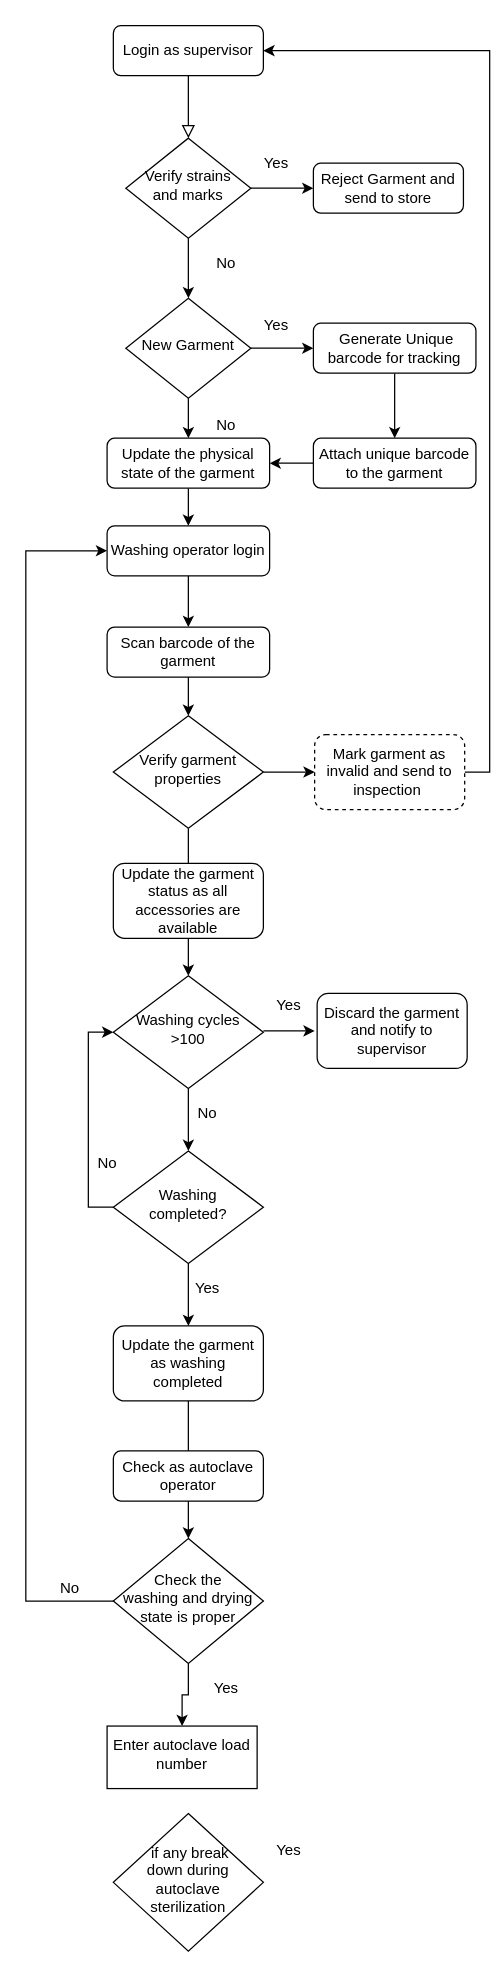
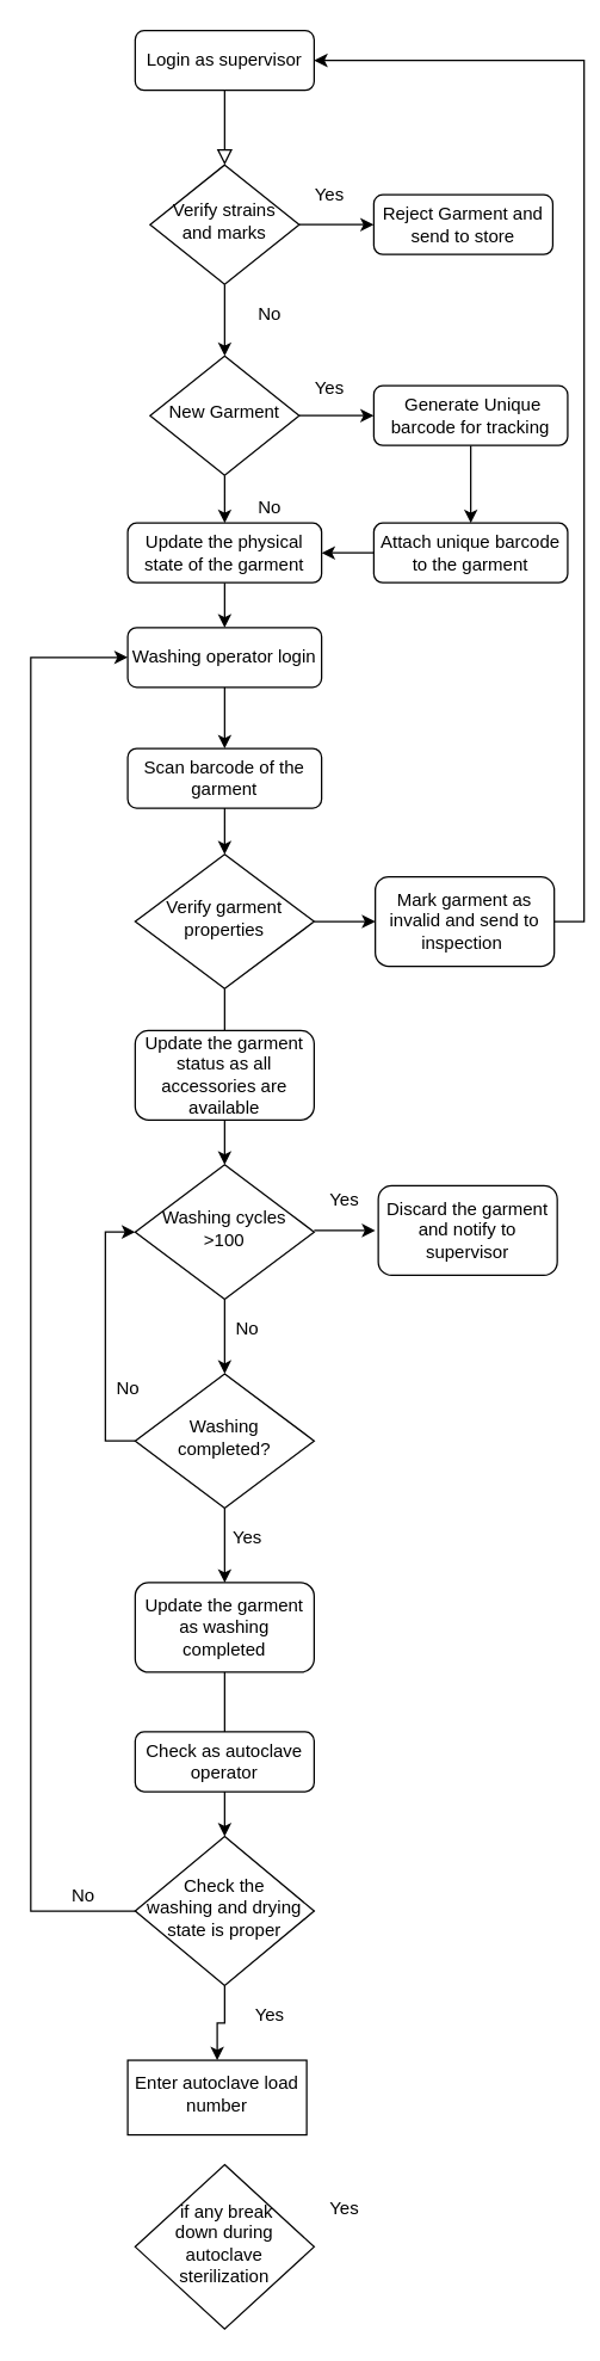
  <mxCell id="0" />
  <mxCell id="1" parent="0" />
  <mxCell id="2" value="" style="rounded=0;html=1;jettySize=auto;orthogonalLoop=1;fontSize=11;endArrow=block;endFill=0;endSize=8;strokeWidth=1;shadow=0;labelBackgroundColor=none;edgeStyle=orthogonalEdgeStyle;" parent="1" source="3" target="6" edge="1"><mxGeometry relative="1" as="geometry" /></mxCell>
  <mxCell id="3" value="Login as supervisor" style="rounded=1;whiteSpace=wrap;html=1;fontSize=12;glass=0;strokeWidth=1;shadow=0;" parent="1" vertex="1"><mxGeometry x="90" y="20" width="120" height="40" as="geometry" /></mxCell>
  <mxCell id="4" style="edgeStyle=orthogonalEdgeStyle;rounded=0;orthogonalLoop=1;jettySize=auto;html=1;exitX=1;exitY=0.5;exitDx=0;exitDy=0;entryX=0;entryY=0.5;entryDx=0;entryDy=0;" edge="1" parent="1" source="6" target="7"><mxGeometry relative="1" as="geometry" /></mxCell>
  <mxCell id="5" style="edgeStyle=orthogonalEdgeStyle;rounded=0;orthogonalLoop=1;jettySize=auto;html=1;exitX=0.5;exitY=1;exitDx=0;exitDy=0;entryX=0.5;entryY=0;entryDx=0;entryDy=0;" edge="1" parent="1" source="6" target="10"><mxGeometry relative="1" as="geometry" /></mxCell>
  <mxCell id="6" value="Verify strains&lt;br&gt;and marks" style="rhombus;whiteSpace=wrap;html=1;shadow=0;fontFamily=Helvetica;fontSize=12;align=center;strokeWidth=1;spacing=6;spacingTop=-4;" parent="1" vertex="1"><mxGeometry x="100" y="110" width="100" height="80" as="geometry" /></mxCell>
  <mxCell id="7" value="Reject Garment and send to store" style="rounded=1;whiteSpace=wrap;html=1;fontSize=12;glass=0;strokeWidth=1;shadow=0;" parent="1" vertex="1"><mxGeometry x="250" y="130" width="120" height="40" as="geometry" /></mxCell>
  <mxCell id="8" value="" style="edgeStyle=orthogonalEdgeStyle;rounded=0;orthogonalLoop=1;jettySize=auto;html=1;" edge="1" parent="1" source="10" target="14"><mxGeometry relative="1" as="geometry" /></mxCell>
  <mxCell id="9" value="" style="edgeStyle=orthogonalEdgeStyle;rounded=0;orthogonalLoop=1;jettySize=auto;html=1;" edge="1" parent="1" source="10" target="24"><mxGeometry relative="1" as="geometry" /></mxCell>
  <mxCell id="10" value="New Garment" style="rhombus;whiteSpace=wrap;html=1;shadow=0;fontFamily=Helvetica;fontSize=12;align=center;strokeWidth=1;spacing=6;spacingTop=-4;" parent="1" vertex="1"><mxGeometry x="100" y="238" width="100" height="80" as="geometry" /></mxCell>
  <mxCell id="11" value="No" style="text;html=1;align=center;verticalAlign=middle;resizable=0;points=[];autosize=1;strokeColor=none;" vertex="1" parent="1"><mxGeometry x="165" y="200" width="30" height="20" as="geometry" /></mxCell>
  <mxCell id="12" value="Yes" style="text;html=1;align=center;verticalAlign=middle;resizable=0;points=[];autosize=1;strokeColor=none;" vertex="1" parent="1"><mxGeometry x="205" y="120" width="30" height="20" as="geometry" /></mxCell>
  <mxCell id="13" value="" style="edgeStyle=orthogonalEdgeStyle;rounded=0;orthogonalLoop=1;jettySize=auto;html=1;" edge="1" parent="1" source="14" target="21"><mxGeometry relative="1" as="geometry" /></mxCell>
  <mxCell id="14" value="&amp;nbsp;Generate Unique barcode for tracking" style="rounded=1;whiteSpace=wrap;html=1;" vertex="1" parent="1"><mxGeometry x="250" y="258" width="130" height="40" as="geometry" /></mxCell>
  <mxCell id="15" value="Yes" style="text;html=1;align=center;verticalAlign=middle;resizable=0;points=[];autosize=1;strokeColor=none;" vertex="1" parent="1"><mxGeometry x="205" y="250" width="30" height="20" as="geometry" /></mxCell>
  <mxCell id="16" value="" style="edgeStyle=orthogonalEdgeStyle;rounded=0;orthogonalLoop=1;jettySize=auto;html=1;" edge="1" parent="1" source="17" target="19"><mxGeometry relative="1" as="geometry" /></mxCell>
  <mxCell id="17" value="Washing operator login" style="rounded=1;whiteSpace=wrap;html=1;" vertex="1" parent="1"><mxGeometry x="85" y="420" width="130" height="40" as="geometry" /></mxCell>
  <mxCell id="18" value="" style="edgeStyle=orthogonalEdgeStyle;rounded=0;orthogonalLoop=1;jettySize=auto;html=1;" edge="1" parent="1" source="19" target="27"><mxGeometry relative="1" as="geometry" /></mxCell>
  <mxCell id="19" value="Scan barcode of the garment" style="rounded=1;whiteSpace=wrap;html=1;" vertex="1" parent="1"><mxGeometry x="85" y="501" width="130" height="40" as="geometry" /></mxCell>
  <mxCell id="20" value="" style="edgeStyle=orthogonalEdgeStyle;rounded=0;orthogonalLoop=1;jettySize=auto;html=1;" edge="1" parent="1" source="21" target="24"><mxGeometry relative="1" as="geometry" /></mxCell>
  <mxCell id="21" value="Attach unique barcode to the garment" style="rounded=1;whiteSpace=wrap;html=1;" vertex="1" parent="1"><mxGeometry x="250" y="350" width="130" height="40" as="geometry" /></mxCell>
  <mxCell id="22" value="No" style="text;html=1;align=center;verticalAlign=middle;resizable=0;points=[];autosize=1;strokeColor=none;" vertex="1" parent="1"><mxGeometry x="165" y="330" width="30" height="20" as="geometry" /></mxCell>
  <mxCell id="23" value="" style="edgeStyle=orthogonalEdgeStyle;rounded=0;orthogonalLoop=1;jettySize=auto;html=1;" edge="1" parent="1" source="24" target="17"><mxGeometry relative="1" as="geometry" /></mxCell>
  <mxCell id="24" value="Update the physical state of the garment" style="rounded=1;whiteSpace=wrap;html=1;" vertex="1" parent="1"><mxGeometry x="85" y="350" width="130" height="40" as="geometry" /></mxCell>
  <mxCell id="25" value="" style="edgeStyle=orthogonalEdgeStyle;rounded=0;orthogonalLoop=1;jettySize=auto;html=1;" edge="1" parent="1" source="27" target="29"><mxGeometry relative="1" as="geometry" /></mxCell>
  <mxCell id="26" value="" style="edgeStyle=orthogonalEdgeStyle;rounded=0;orthogonalLoop=1;jettySize=auto;html=1;" edge="1" parent="1" source="27" target="33"><mxGeometry relative="1" as="geometry" /></mxCell>
  <mxCell id="27" value="Verify garment properties" style="rhombus;whiteSpace=wrap;html=1;shadow=0;fontFamily=Helvetica;fontSize=12;align=center;strokeWidth=1;spacing=6;spacingTop=-4;" vertex="1" parent="1"><mxGeometry x="90" y="572" width="120" height="90" as="geometry" /></mxCell>
  <mxCell id="28" style="edgeStyle=orthogonalEdgeStyle;rounded=0;orthogonalLoop=1;jettySize=auto;html=1;exitX=1;exitY=0.5;exitDx=0;exitDy=0;entryX=1;entryY=0.5;entryDx=0;entryDy=0;" edge="1" parent="1" source="29" target="3"><mxGeometry relative="1" as="geometry" /></mxCell>
- <mxCell id="29" value="Mark garment as invalid and send to inspection&amp;nbsp;" style="rounded=1;whiteSpace=wrap;html=1;dashed=1;" vertex="1" parent="1"><mxGeometry x="251" y="587" width="120" height="60" as="geometry" /></mxCell>
+ <mxCell id="29" value="Mark garment as invalid and send to inspection&amp;nbsp;" style="rounded=1;whiteSpace=wrap;html=1;" vertex="1" parent="1"><mxGeometry x="251" y="587" width="120" height="60" as="geometry" /></mxCell>
  <mxCell id="30" value="Update the garment status as all accessories are available" style="rounded=1;whiteSpace=wrap;html=1;" vertex="1" parent="1"><mxGeometry x="90" y="690" width="120" height="60" as="geometry" /></mxCell>
  <mxCell id="31" value="" style="edgeStyle=orthogonalEdgeStyle;rounded=0;orthogonalLoop=1;jettySize=auto;html=1;" edge="1" parent="1"><mxGeometry relative="1" as="geometry"><mxPoint x="210" y="824" as="sourcePoint" /><mxPoint x="251" y="824" as="targetPoint" /></mxGeometry></mxCell>
  <mxCell id="32" value="" style="edgeStyle=orthogonalEdgeStyle;rounded=0;orthogonalLoop=1;jettySize=auto;html=1;" edge="1" parent="1" source="33"><mxGeometry relative="1" as="geometry"><mxPoint x="150" y="920" as="targetPoint" /></mxGeometry></mxCell>
  <mxCell id="33" value="Washing cycles &amp;gt;100" style="rhombus;whiteSpace=wrap;html=1;shadow=0;fontFamily=Helvetica;fontSize=12;align=center;strokeWidth=1;spacing=6;spacingTop=-4;" vertex="1" parent="1"><mxGeometry x="90" y="780" width="120" height="90" as="geometry" /></mxCell>
  <mxCell id="34" value="Discard the garment and notify to supervisor" style="rounded=1;whiteSpace=wrap;html=1;" vertex="1" parent="1"><mxGeometry x="253" y="794" width="120" height="60" as="geometry" /></mxCell>
  <mxCell id="35" value="No" style="text;html=1;align=center;verticalAlign=middle;resizable=0;points=[];autosize=1;strokeColor=none;" vertex="1" parent="1"><mxGeometry x="150" y="880" width="30" height="20" as="geometry" /></mxCell>
  <mxCell id="36" value="Yes" style="text;html=1;align=center;verticalAlign=middle;resizable=0;points=[];autosize=1;strokeColor=none;" vertex="1" parent="1"><mxGeometry x="215" y="794" width="30" height="20" as="geometry" /></mxCell>
  <mxCell id="37" style="edgeStyle=orthogonalEdgeStyle;rounded=0;orthogonalLoop=1;jettySize=auto;html=1;entryX=0;entryY=0.5;entryDx=0;entryDy=0;" edge="1" parent="1" source="39" target="33"><mxGeometry relative="1" as="geometry"><Array as="points"><mxPoint x="70" y="965" /><mxPoint x="70" y="825" /></Array></mxGeometry></mxCell>
  <mxCell id="38" value="" style="edgeStyle=orthogonalEdgeStyle;rounded=0;orthogonalLoop=1;jettySize=auto;html=1;" edge="1" parent="1" source="39" target="42"><mxGeometry relative="1" as="geometry" /></mxCell>
  <mxCell id="39" value="Washing completed?" style="rhombus;whiteSpace=wrap;html=1;shadow=0;fontFamily=Helvetica;fontSize=12;align=center;strokeWidth=1;spacing=6;spacingTop=-4;" vertex="1" parent="1"><mxGeometry x="90" y="920" width="120" height="90" as="geometry" /></mxCell>
  <mxCell id="40" value="Yes" style="text;html=1;align=center;verticalAlign=middle;resizable=0;points=[];autosize=1;strokeColor=none;" vertex="1" parent="1"><mxGeometry x="150" y="1020" width="30" height="20" as="geometry" /></mxCell>
  <mxCell id="41" value="" style="edgeStyle=orthogonalEdgeStyle;rounded=0;orthogonalLoop=1;jettySize=auto;html=1;" edge="1" parent="1" source="42" target="46"><mxGeometry relative="1" as="geometry" /></mxCell>
  <mxCell id="42" value="Update the garment as washing completed" style="rounded=1;whiteSpace=wrap;html=1;" vertex="1" parent="1"><mxGeometry x="90" y="1060" width="120" height="60" as="geometry" /></mxCell>
  <mxCell id="43" value="Check as autoclave operator" style="rounded=1;whiteSpace=wrap;html=1;fontSize=12;glass=0;strokeWidth=1;shadow=0;" vertex="1" parent="1"><mxGeometry x="90" y="1160" width="120" height="40" as="geometry" /></mxCell>
  <mxCell id="44" value="" style="edgeStyle=orthogonalEdgeStyle;rounded=0;orthogonalLoop=1;jettySize=auto;html=1;" edge="1" parent="1" source="46" target="47"><mxGeometry relative="1" as="geometry" /></mxCell>
  <mxCell id="45" style="edgeStyle=orthogonalEdgeStyle;rounded=0;orthogonalLoop=1;jettySize=auto;html=1;exitX=1;exitY=0.5;exitDx=0;exitDy=0;entryX=0;entryY=0.5;entryDx=0;entryDy=0;" edge="1" parent="1" source="46" target="17"><mxGeometry relative="1" as="geometry"><Array as="points"><mxPoint x="20" y="1280" /><mxPoint x="20" y="440" /></Array></mxGeometry></mxCell>
  <mxCell id="46" value="Check the &lt;br&gt;washing and drying state is proper" style="rhombus;whiteSpace=wrap;html=1;shadow=0;fontFamily=Helvetica;fontSize=12;align=center;strokeWidth=1;spacing=6;spacingTop=-4;" vertex="1" parent="1"><mxGeometry x="90" y="1230" width="120" height="100" as="geometry" /></mxCell>
  <mxCell id="47" value="Enter autoclave load number" style="whiteSpace=wrap;html=1;shadow=0;strokeWidth=1;spacing=6;spacingTop=-4;" vertex="1" parent="1"><mxGeometry x="85" y="1380" width="120" height="50" as="geometry" /></mxCell>
  <mxCell id="48" value="No" style="text;html=1;align=center;verticalAlign=middle;resizable=0;points=[];autosize=1;strokeColor=none;" vertex="1" parent="1"><mxGeometry x="70" y="920" width="30" height="20" as="geometry" /></mxCell>
  <mxCell id="49" value="Yes" style="text;html=1;align=center;verticalAlign=middle;resizable=0;points=[];autosize=1;strokeColor=none;" vertex="1" parent="1"><mxGeometry x="165" y="1340" width="30" height="20" as="geometry" /></mxCell>
  <mxCell id="50" value="No" style="text;html=1;align=center;verticalAlign=middle;resizable=0;points=[];autosize=1;strokeColor=none;" vertex="1" parent="1"><mxGeometry x="40" y="1260" width="30" height="20" as="geometry" /></mxCell>
  <mxCell id="51" value="&amp;nbsp;if any break &lt;br&gt;down during autoclave sterilization" style="rhombus;whiteSpace=wrap;html=1;shadow=0;fontFamily=Helvetica;fontSize=12;align=center;strokeWidth=1;spacing=6;spacingTop=-4;" vertex="1" parent="1"><mxGeometry x="90" y="1450" width="120" height="110" as="geometry" /></mxCell>
  <mxCell id="52" value="Yes" style="text;html=1;align=center;verticalAlign=middle;resizable=0;points=[];autosize=1;strokeColor=none;" vertex="1" parent="1"><mxGeometry x="215" y="1470" width="30" height="20" as="geometry" /></mxCell>
